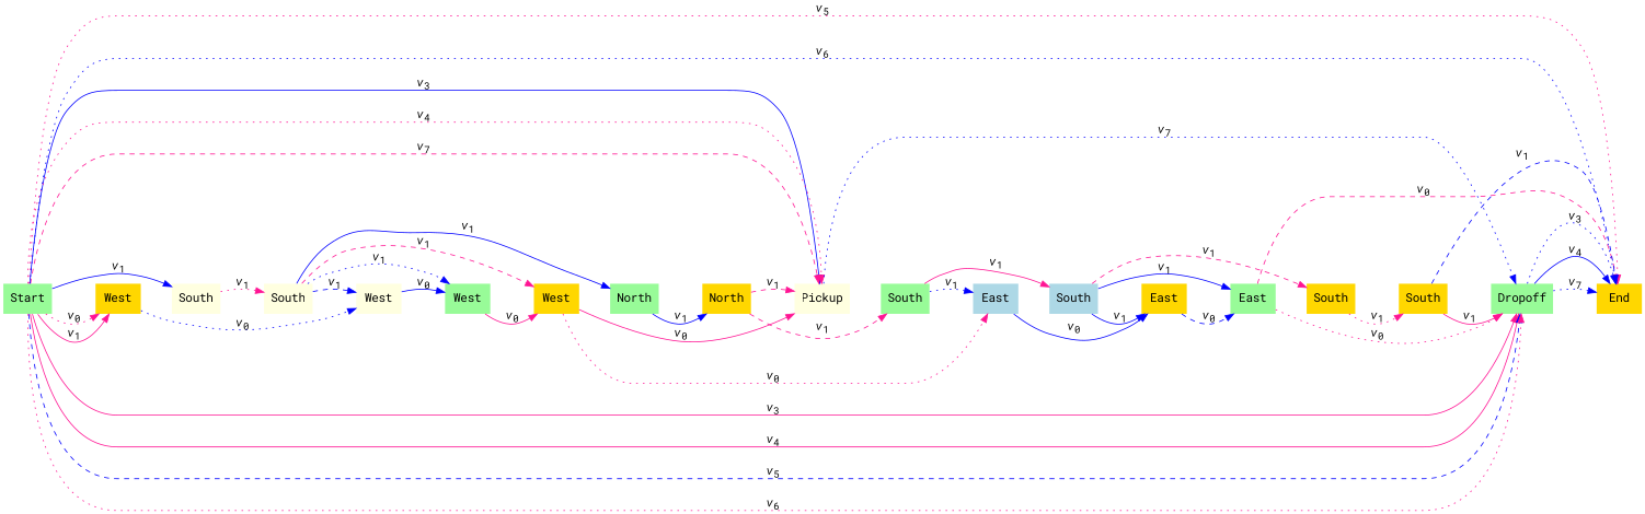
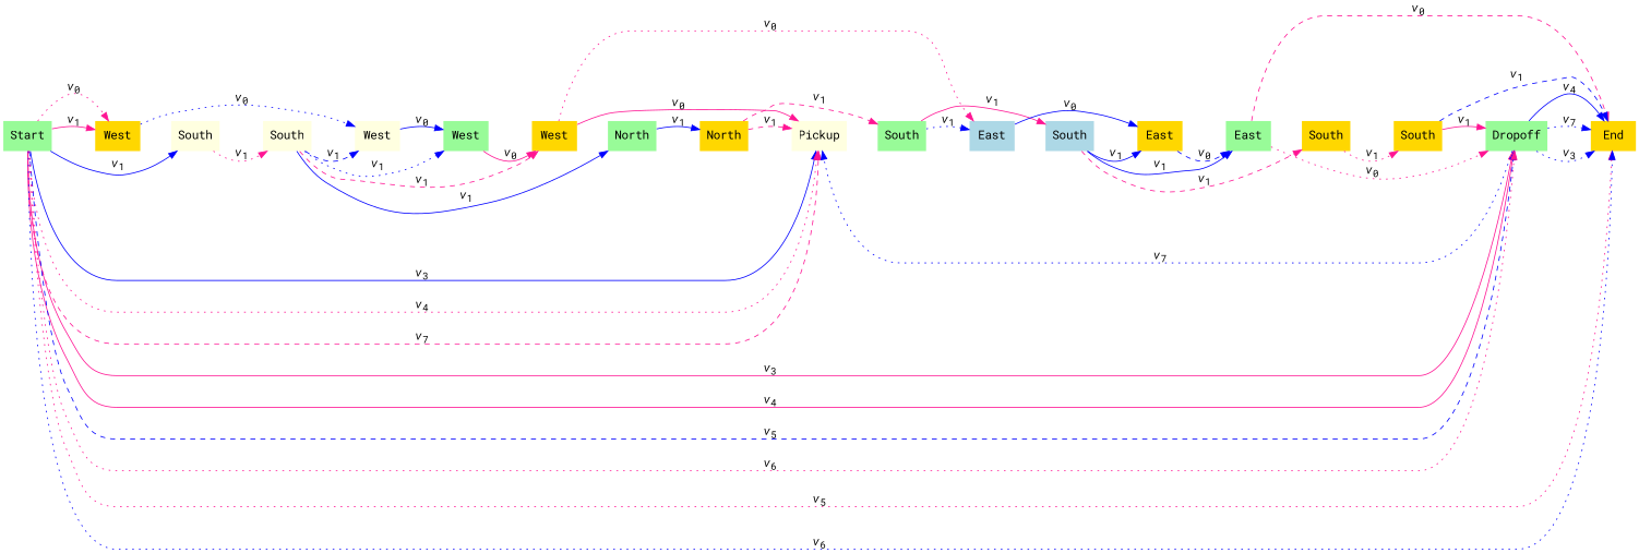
  digraph {
    fontname="Roboto Mono"
    rankdir=LR
    node [color=deeppink fillcolor=gold fontname="Roboto Mono" shape=plaintext style=filled]
    edge [arrowhead=normal color=deeppink fontname="Roboto Mono" style=invis]
    n1 [color=red fillcolor=palegreen label=Start]
    n2 [color=red label=West]
    n3 [color=purple fillcolor=lightyellow label=South]
    n4 [color=red fillcolor=lightyellow label=Pickup]
    n5 [fillcolor=palegreen label=Dropoff]
    n6 [label=End]
    n7 [color=red fillcolor=lightyellow label=West]
    n8 [color=red fillcolor=lightyellow label=South]
    n9 [fillcolor=palegreen label=South]
    n10 [fillcolor=palegreen label=West]
    n11 [color=teal label=West]
    n12 [fillcolor=palegreen label=North]
    n13 [color=red fillcolor=lightblue label=East]
    n14 [color=purple label=North]
    n15 [color=red fillcolor=lightblue label=South]
    n16 [label=East]
    n17 [fillcolor=palegreen label=East]
    n18 [color=purple label=South]
    n19 [label=South]
    n1 -> n2 [label=<<i>v</i><sub>0</sub>> style=dotted]
    n1 -> n2 [label=<<i>v</i><sub>1</sub>> style=solid]
    n1 -> n2 [weight=100 color=""]
    n1 -> n3 [color=blue label=<<i>v</i><sub>1</sub>> style=solid]
    n1 -> n4 [color=blue label=<<i>v</i><sub>3</sub>> style=solid]
    n1 -> n4 [label=<<i>v</i><sub>4</sub>> style=dotted]
    n1 -> n4 [label=<<i>v</i><sub>7</sub>> style=dashed]
    n1 -> n5 [label=<<i>v</i><sub>3</sub>> style=solid]
    n1 -> n5 [label=<<i>v</i><sub>4</sub>> style=solid]
    n1 -> n5 [color=blue label=<<i>v</i><sub>5</sub>> style=dashed]
    n1 -> n5 [label=<<i>v</i><sub>6</sub>> style=dotted]
    n1 -> n6 [label=<<i>v</i><sub>5</sub>> style=dotted]
    n1 -> n6 [color=blue label=<<i>v</i><sub>6</sub>> style=dotted]
    n2 -> n3 [weight=100 color=""]
    n2 -> n7 [color=blue label=<<i>v</i><sub>0</sub>> style=dotted]
    n3 -> n8 [label=<<i>v</i><sub>1</sub>> style=dotted]
    n3 -> n8 [weight=100 color=""]
-   n4 -> n5 [color=blue label=<<i>v</i><sub>7</sub>> style=dotted]
+   n5 -> n4 [color=blue label=<<i>v</i><sub>7</sub>> style=dotted]
    n4 -> n9 [weight=100 color=""]
    n5 -> n6 [color=blue label=<<i>v</i><sub>3</sub>> style=dotted]
    n5 -> n6 [color=blue label=<<i>v</i><sub>4</sub>> style=solid]
    n5 -> n6 [color=blue label=<<i>v</i><sub>7</sub>> style=dotted]
    n5 -> n6 [weight=100 color=""]
    n7 -> n10 [color=blue label=<<i>v</i><sub>0</sub>> style=solid]
    n7 -> n10 [weight=100 color=""]
    n8 -> n7 [color=blue label=<<i>v</i><sub>1</sub>> style=dashed]
    n8 -> n7 [weight=100 color=""]
    n8 -> n10 [color=blue label=<<i>v</i><sub>1</sub>> style=dotted]
    n8 -> n11 [label=<<i>v</i><sub>1</sub>> style=dashed]
    n8 -> n12 [color=blue label=<<i>v</i><sub>1</sub>> style=solid]
    n9 -> n13 [color=blue label=<<i>v</i><sub>1</sub>> style=dotted]
    n9 -> n13 [weight=100 color=""]
    n9 -> n15 [label=<<i>v</i><sub>1</sub>> style=solid]
    n10 -> n11 [label=<<i>v</i><sub>0</sub>> style=solid]
    n10 -> n11 [weight=100 color=""]
    n11 -> n4 [label=<<i>v</i><sub>0</sub>> style=solid]
    n11 -> n12 [weight=100 color=""]
    n11 -> n13 [label=<<i>v</i><sub>0</sub>> style=dotted]
    n12 -> n14 [color=blue label=<<i>v</i><sub>1</sub>> style=solid]
    n12 -> n14 [weight=100 color=""]
    n13 -> n15 [weight=100 color=""]
    n13 -> n16 [color=blue label=<<i>v</i><sub>0</sub>> style=solid]
    n14 -> n4 [label=<<i>v</i><sub>1</sub>> style=dashed]
    n14 -> n4 [weight=100 color=""]
    n14 -> n9 [label=<<i>v</i><sub>1</sub>> style=dashed]
    n15 -> n16 [color=blue label=<<i>v</i><sub>1</sub>> style=solid]
    n15 -> n16 [weight=100 color=""]
    n15 -> n17 [color=blue label=<<i>v</i><sub>1</sub>> style=solid]
    n15 -> n18 [label=<<i>v</i><sub>1</sub>> style=dashed]
    n16 -> n17 [color=blue label=<<i>v</i><sub>0</sub>> style=dashed]
    n16 -> n17 [weight=100 color=""]
    n17 -> n5 [label=<<i>v</i><sub>0</sub>> style=dotted]
    n17 -> n6 [label=<<i>v</i><sub>0</sub>> style=dashed]
    n17 -> n18 [weight=100 color=""]
    n18 -> n19 [label=<<i>v</i><sub>1</sub>> style=dotted]
    n18 -> n19 [weight=100 color=""]
    n19 -> n5 [label=<<i>v</i><sub>1</sub>> style=solid]
    n19 -> n5 [weight=100 color=""]
    n19 -> n6 [color=blue label=<<i>v</i><sub>1</sub>> style=dashed]
  }
